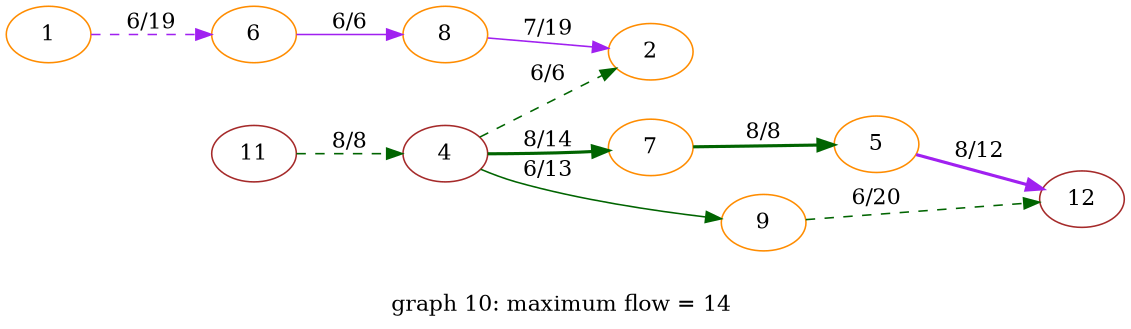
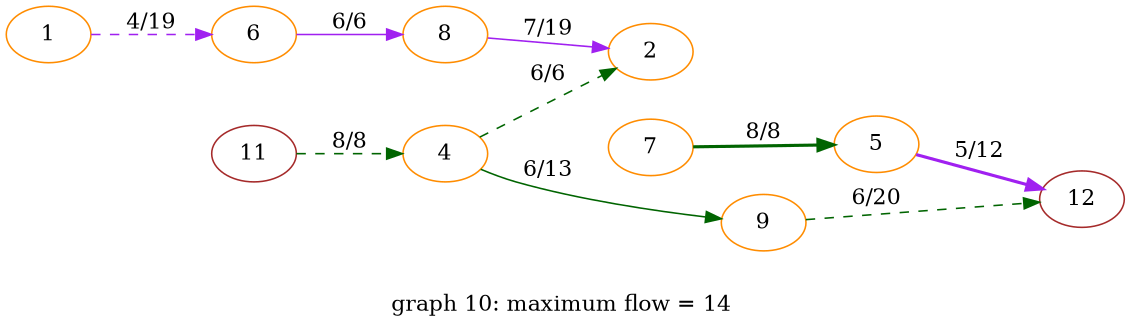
  digraph {
    label="graph 10: maximum flow = 14 "
    rankdir=LR
    node [color=darkorange]
    edge [color=darkgreen style=dashed]
-   4 [color=brown]
+   4
    2
    7
    9
    5
    12 [color=brown]
    6
    8
    11 [color=brown]
    1
    4 -> 2 [label=" 6/6 "]
-   4 -> 7 [label=" 8/14 " style=bold]
    4 -> 9 [label=" 6/13 " style=solid]
    7 -> 5 [label=" 8/8 " style=bold]
    9 -> 12 [label=" 6/20 "]
-   5 -> 12 [color=purple label=" 8/12 " style=bold]
+   5 -> 12 [color=purple label=" 5/12 " style=bold]
    6 -> 8 [color=purple label=" 6/6 " style=solid]
    8 -> 2 [color=purple label=" 7/19 " style=solid]
    11 -> 4 [label=" 8/8 "]
-   1 -> 6 [color=purple label=" 6/19 "]
+   1 -> 6 [color=purple label=" 4/19 "]
  }
